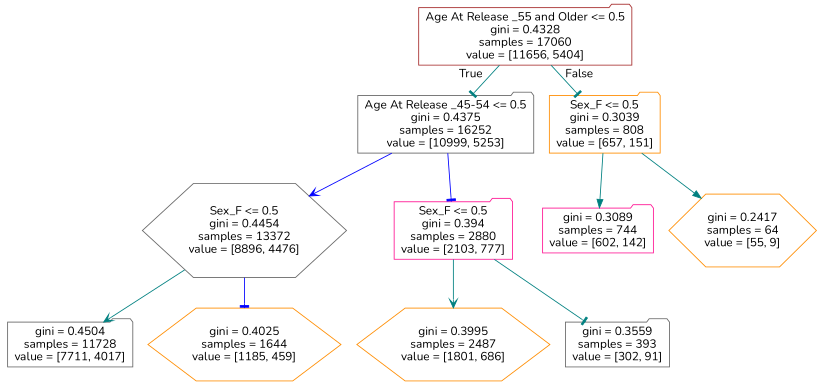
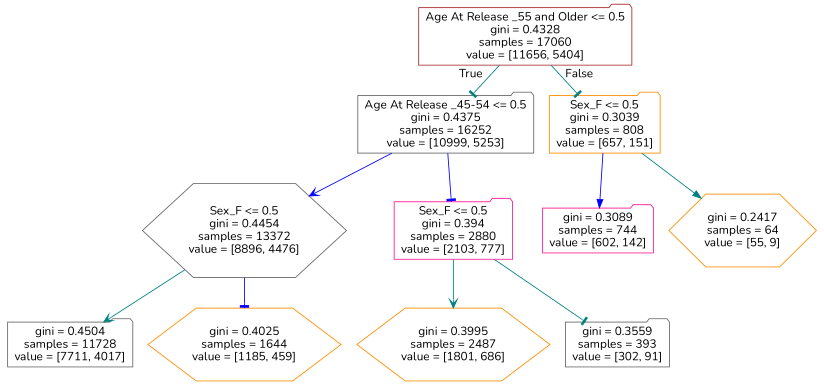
  digraph {
    fontname=Nunito
    node [color=gray40 fontname=Nunito shape=folder]
    edge [arrowhead=tee color=teal fontname=Nunito]
    n1 [color=brown label="Age At Release _55 and Older <= 0.5\ngini = 0.4328\nsamples = 17060\nvalue = [11656, 5404]"]
    n2 [label="Age At Release _45-54 <= 0.5\ngini = 0.4375\nsamples = 16252\nvalue = [10999, 5253]"]
    n3 [color=darkorange label="Sex_F <= 0.5\ngini = 0.3039\nsamples = 808\nvalue = [657, 151]"]
    n4 [label="Sex_F <= 0.5\ngini = 0.4454\nsamples = 13372\nvalue = [8896, 4476]" shape=hexagon]
    n5 [color=deeppink label="Sex_F <= 0.5\ngini = 0.394\nsamples = 2880\nvalue = [2103, 777]"]
    n6 [color=deeppink label="gini = 0.3089\nsamples = 744\nvalue = [602, 142]"]
    n7 [color=darkorange label="gini = 0.2417\nsamples = 64\nvalue = [55, 9]" shape=hexagon]
    n8 [label="gini = 0.4504\nsamples = 11728\nvalue = [7711, 4017]"]
    n9 [color=darkorange label="gini = 0.4025\nsamples = 1644\nvalue = [1185, 459]" shape=hexagon]
    n10 [color=darkorange label="gini = 0.3995\nsamples = 2487\nvalue = [1801, 686]" shape=hexagon]
    n11 [label="gini = 0.3559\nsamples = 393\nvalue = [302, 91]"]
    n1 -> n2 [headlabel=True labelangle=45 labeldistance=2.5]
    n1 -> n3 [headlabel=False labelangle=-45 labeldistance=2.5]
    n2 -> n4 [arrowhead=vee color=blue]
    n2 -> n5 [color=blue]
-   n3 -> n6 [arrowhead=normal]
+   n3 -> n6 [arrowhead=normal color=blue]
    n3 -> n7 [arrowhead=normal]
    n4 -> n8 [arrowhead=vee]
    n4 -> n9 [color=blue]
    n5 -> n10 [arrowhead=vee]
    n5 -> n11
  }
